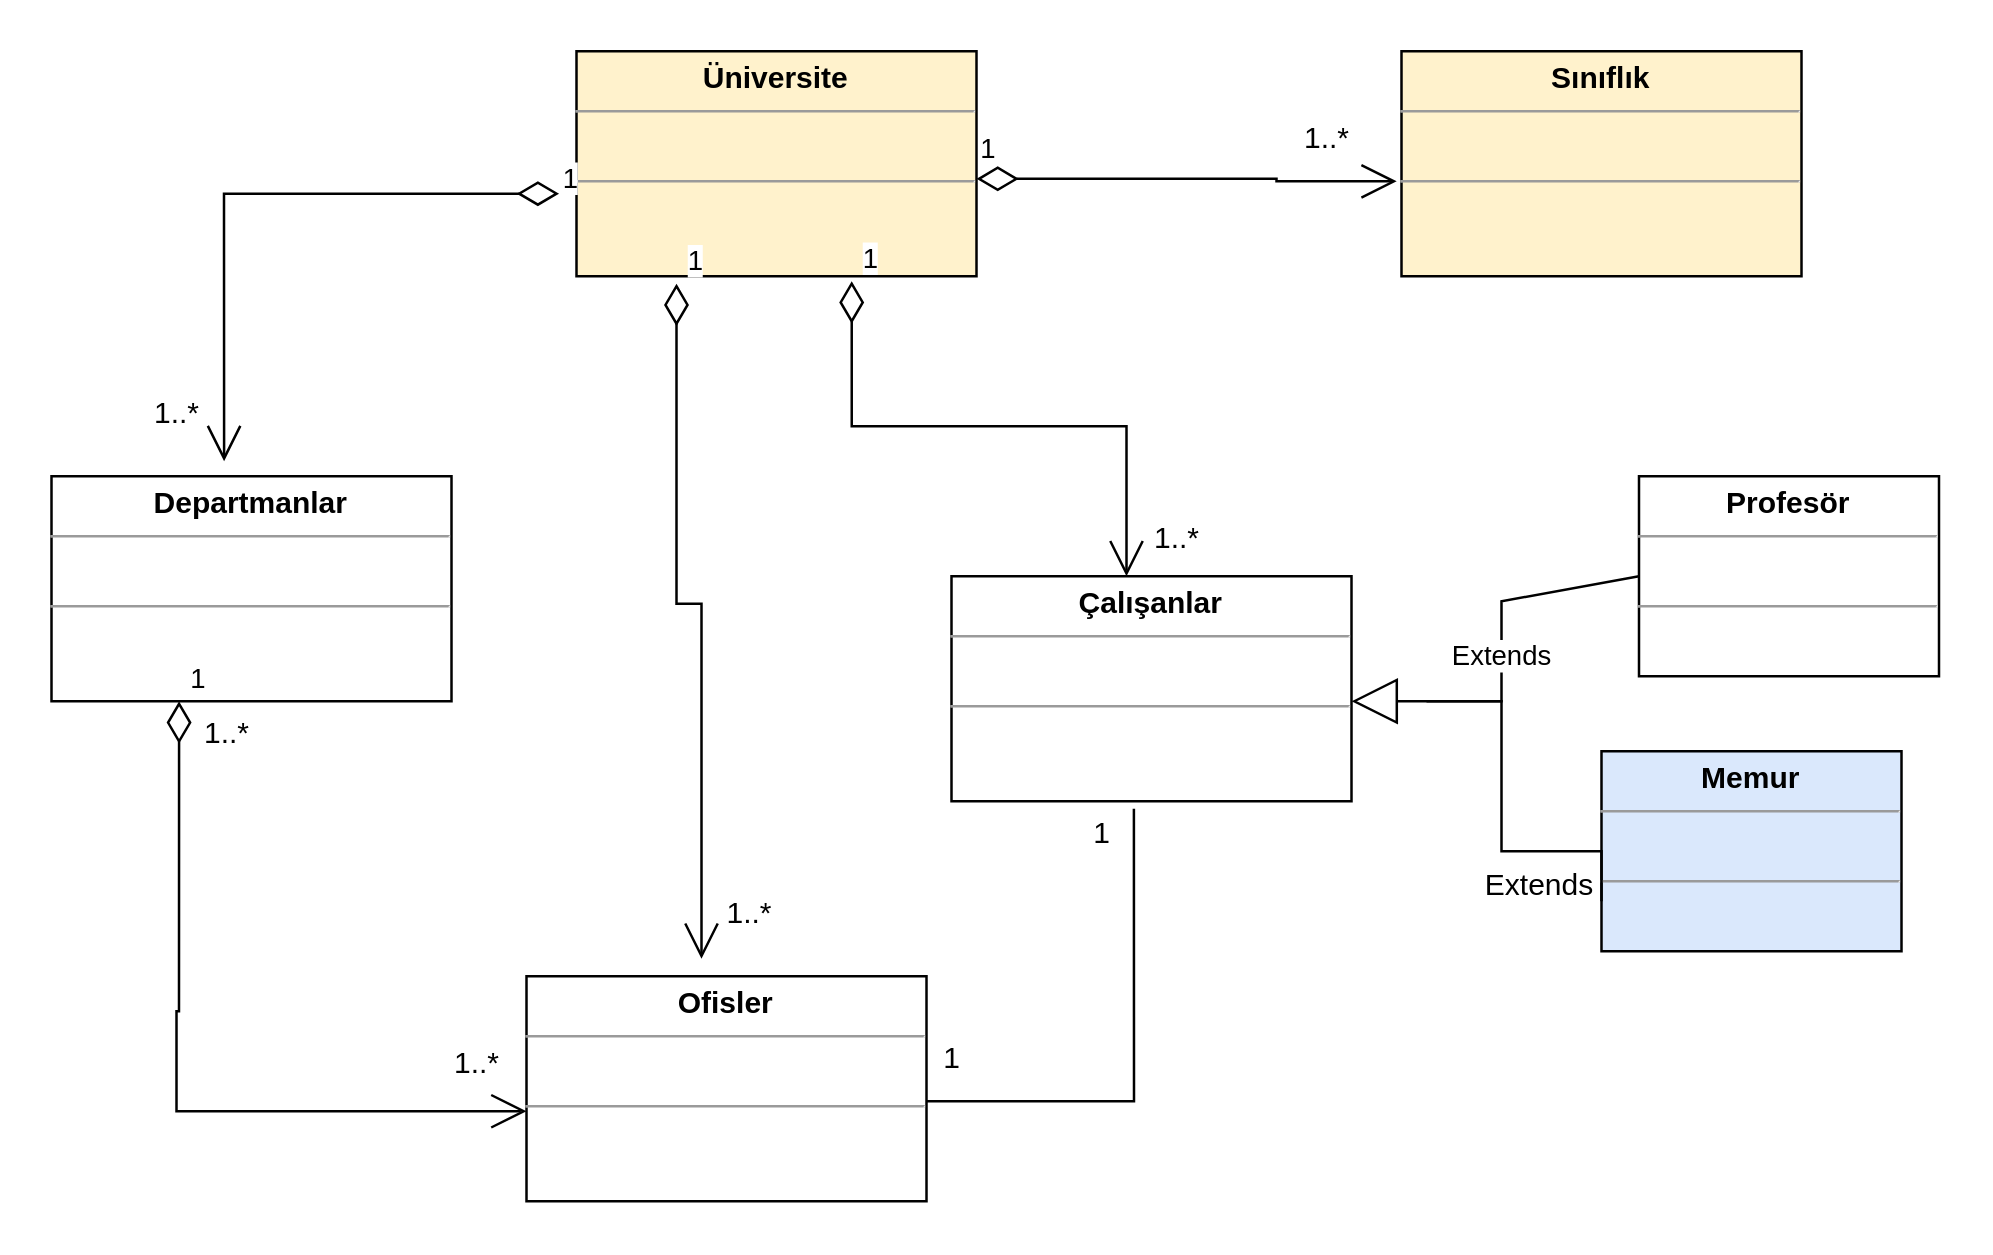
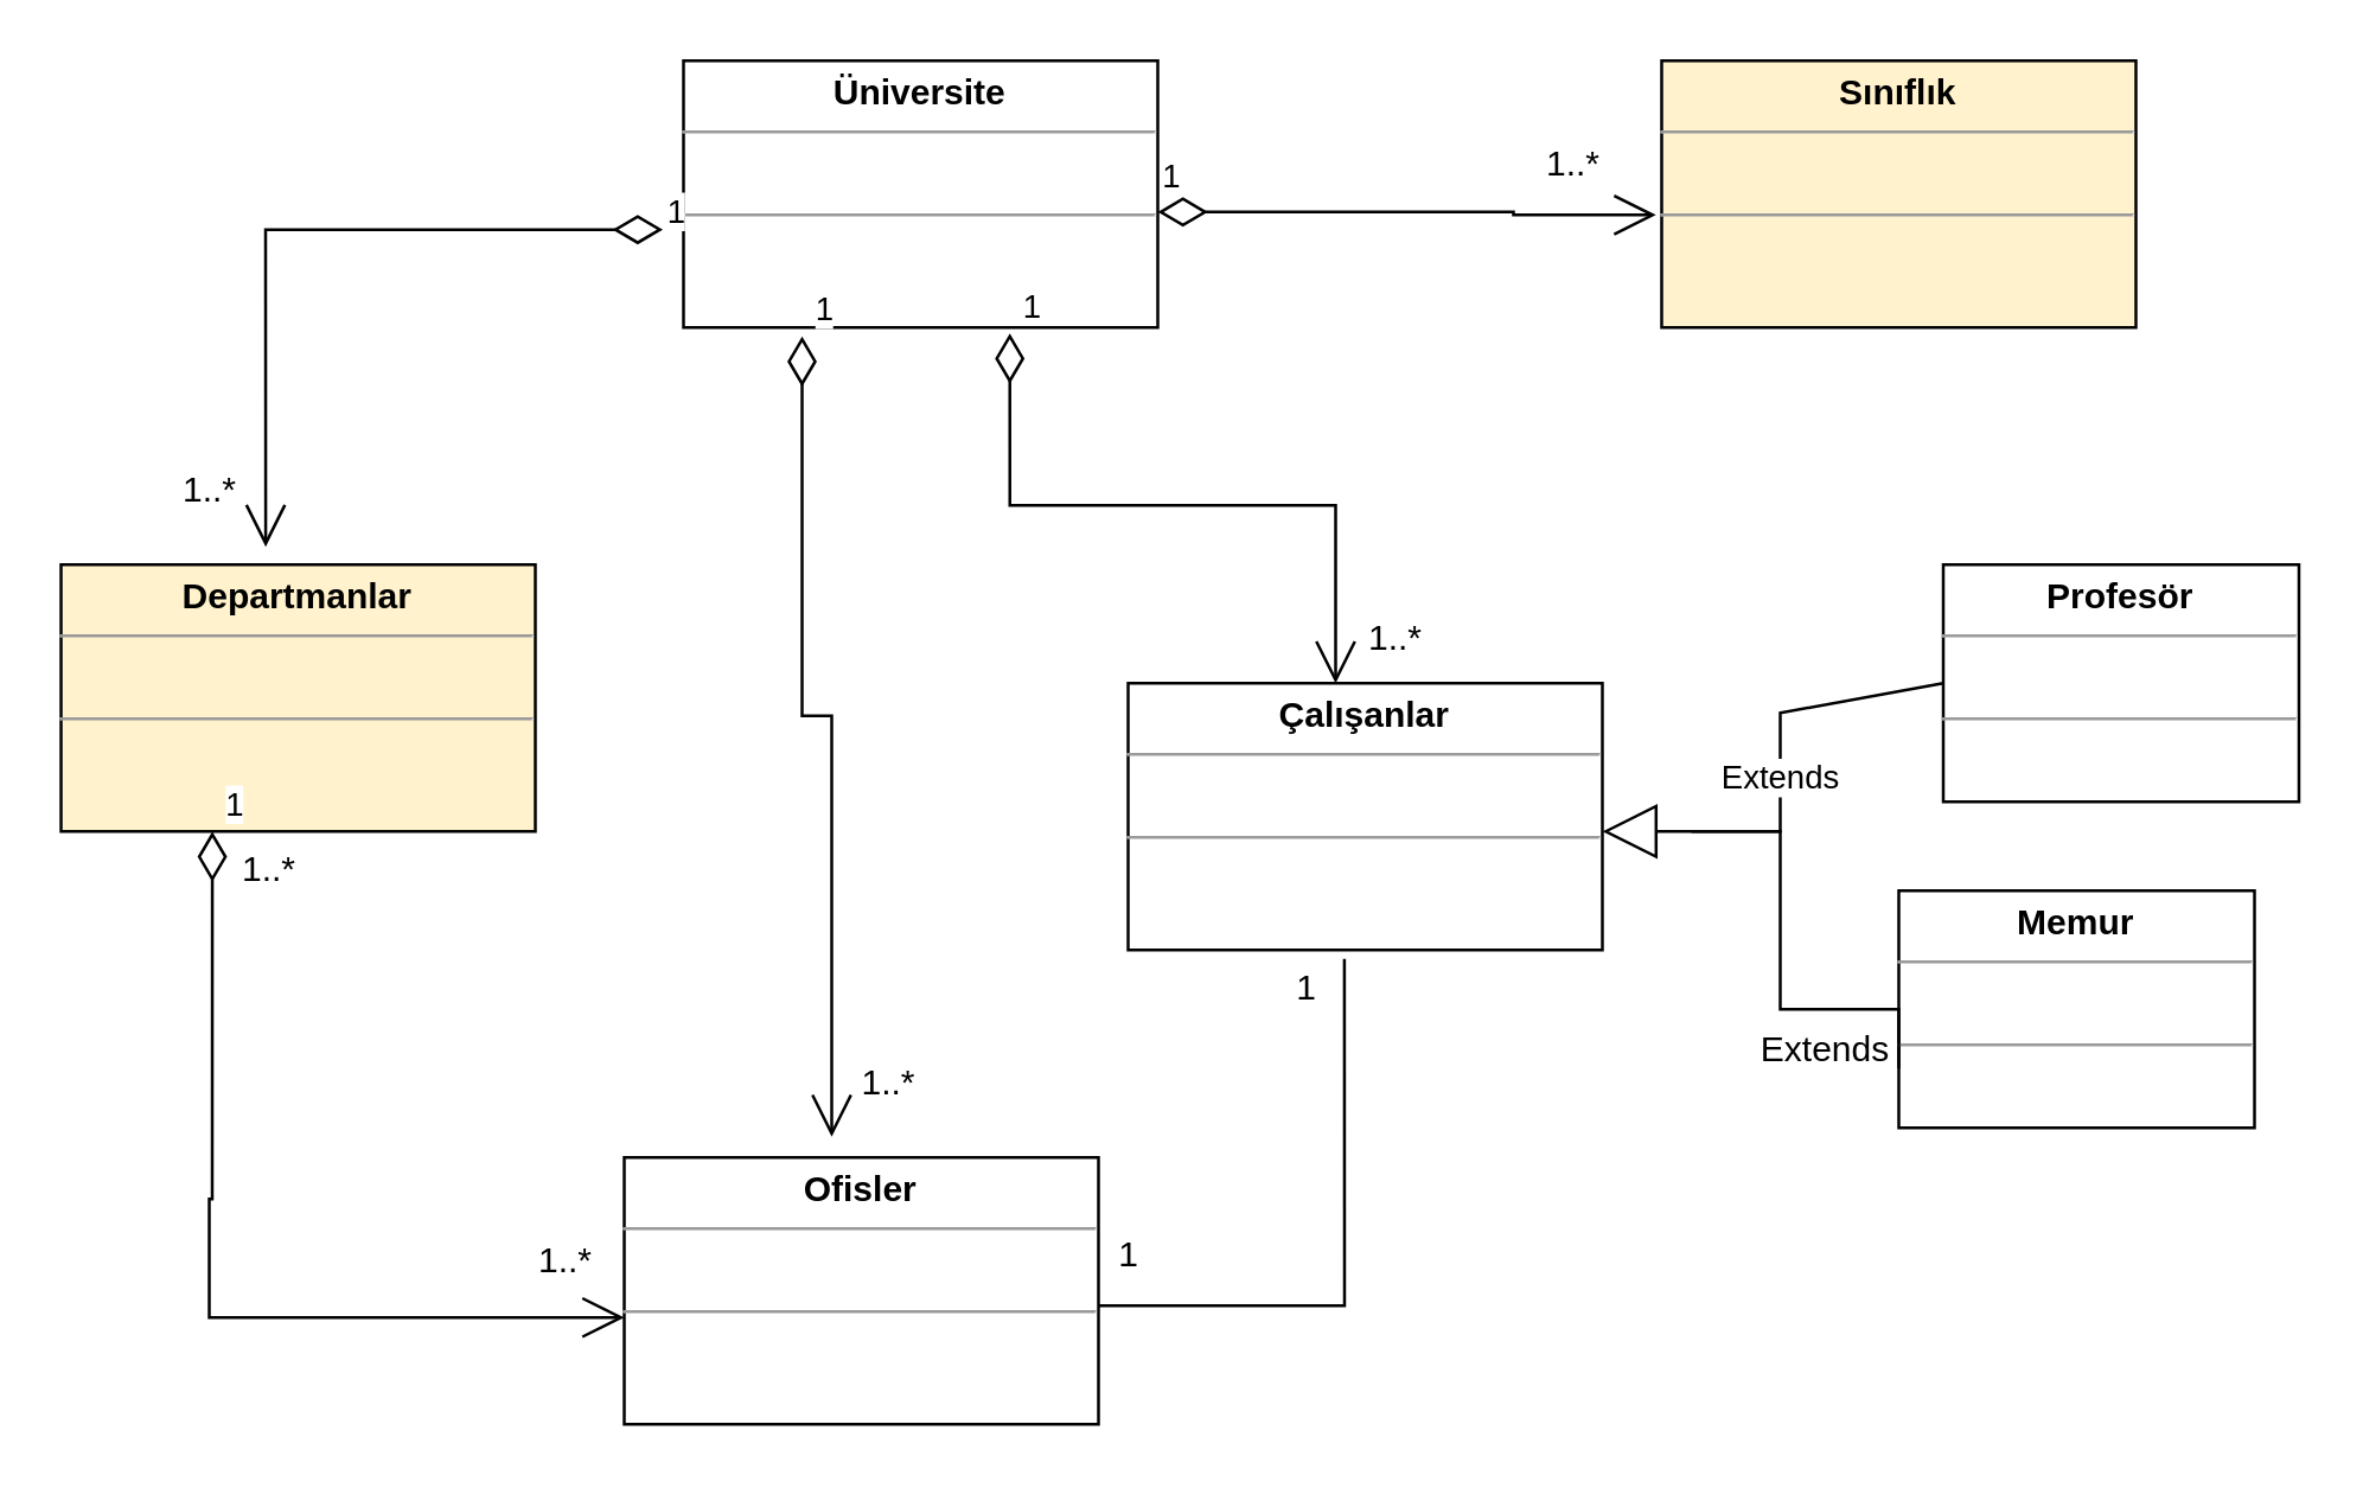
  <mxCell id="0" />
  <mxCell id="1" parent="0" />
- <mxCell id="2" value="&lt;p style=&quot;margin:0px;margin-top:4px;text-align:center;&quot;&gt;&lt;b&gt;Üniversite&lt;/b&gt;&lt;/p&gt;&lt;hr size=&quot;1&quot;&gt;&lt;p style=&quot;margin:0px;margin-left:4px;&quot;&gt;&lt;br&gt;&lt;/p&gt;&lt;hr size=&quot;1&quot;&gt;&lt;p style=&quot;margin:0px;margin-left:4px;&quot;&gt;&lt;br&gt;&lt;/p&gt;" style="verticalAlign=top;align=left;overflow=fill;fontSize=12;fontFamily=Helvetica;html=1;whiteSpace=wrap;fillColor=#fff2cc;" vertex="1" parent="1"><mxGeometry x="230" y="20" width="160" height="90" as="geometry" /></mxCell>
+ <mxCell id="2" value="&lt;p style=&quot;margin:0px;margin-top:4px;text-align:center;&quot;&gt;&lt;b&gt;Üniversite&lt;/b&gt;&lt;/p&gt;&lt;hr size=&quot;1&quot;&gt;&lt;p style=&quot;margin:0px;margin-left:4px;&quot;&gt;&lt;br&gt;&lt;/p&gt;&lt;hr size=&quot;1&quot;&gt;&lt;p style=&quot;margin:0px;margin-left:4px;&quot;&gt;&lt;br&gt;&lt;/p&gt;" style="verticalAlign=top;align=left;overflow=fill;fontSize=12;fontFamily=Helvetica;html=1;whiteSpace=wrap;" vertex="1" parent="1"><mxGeometry x="230" y="20" width="160" height="90" as="geometry" /></mxCell>
  <mxCell id="3" value="&lt;p style=&quot;margin:0px;margin-top:4px;text-align:center;&quot;&gt;&lt;b&gt;Sınıflık&lt;/b&gt;&lt;/p&gt;&lt;hr size=&quot;1&quot;&gt;&lt;p style=&quot;margin:0px;margin-left:4px;&quot;&gt;&lt;br&gt;&lt;/p&gt;&lt;hr size=&quot;1&quot;&gt;&lt;p style=&quot;margin:0px;margin-left:4px;&quot;&gt;&lt;br&gt;&lt;/p&gt;" style="verticalAlign=top;align=left;overflow=fill;fontSize=12;fontFamily=Helvetica;html=1;whiteSpace=wrap;fillColor=#fff2cc;" vertex="1" parent="1"><mxGeometry x="560" y="20" width="160" height="90" as="geometry" /></mxCell>
- <mxCell id="4" value="&lt;p style=&quot;margin:0px;margin-top:4px;text-align:center;&quot;&gt;&lt;b&gt;Departmanlar&lt;/b&gt;&lt;/p&gt;&lt;hr size=&quot;1&quot;&gt;&lt;p style=&quot;margin:0px;margin-left:4px;&quot;&gt;&lt;br&gt;&lt;/p&gt;&lt;hr size=&quot;1&quot;&gt;&lt;p style=&quot;margin:0px;margin-left:4px;&quot;&gt;&lt;br&gt;&lt;/p&gt;" style="verticalAlign=top;align=left;overflow=fill;fontSize=12;fontFamily=Helvetica;html=1;whiteSpace=wrap;" vertex="1" parent="1"><mxGeometry x="20" y="190" width="160" height="90" as="geometry" /></mxCell>
+ <mxCell id="4" value="&lt;p style=&quot;margin:0px;margin-top:4px;text-align:center;&quot;&gt;&lt;b&gt;Departmanlar&lt;/b&gt;&lt;/p&gt;&lt;hr size=&quot;1&quot;&gt;&lt;p style=&quot;margin:0px;margin-left:4px;&quot;&gt;&lt;br&gt;&lt;/p&gt;&lt;hr size=&quot;1&quot;&gt;&lt;p style=&quot;margin:0px;margin-left:4px;&quot;&gt;&lt;br&gt;&lt;/p&gt;" style="verticalAlign=top;align=left;overflow=fill;fontSize=12;fontFamily=Helvetica;html=1;whiteSpace=wrap;fillColor=#fff2cc;" vertex="1" parent="1"><mxGeometry x="20" y="190" width="160" height="90" as="geometry" /></mxCell>
  <mxCell id="5" value="&lt;p style=&quot;margin:0px;margin-top:4px;text-align:center;&quot;&gt;&lt;b&gt;Çalışanlar&lt;/b&gt;&lt;/p&gt;&lt;hr size=&quot;1&quot;&gt;&lt;p style=&quot;margin:0px;margin-left:4px;&quot;&gt;&lt;br&gt;&lt;/p&gt;&lt;hr size=&quot;1&quot;&gt;&lt;p style=&quot;margin:0px;margin-left:4px;&quot;&gt;&lt;br&gt;&lt;/p&gt;" style="verticalAlign=top;align=left;overflow=fill;fontSize=12;fontFamily=Helvetica;html=1;whiteSpace=wrap;" vertex="1" parent="1"><mxGeometry x="380" y="230" width="160" height="90" as="geometry" /></mxCell>
  <mxCell id="6" value="&lt;p style=&quot;margin:0px;margin-top:4px;text-align:center;&quot;&gt;&lt;b&gt;Ofisler&lt;/b&gt;&lt;/p&gt;&lt;hr size=&quot;1&quot;&gt;&lt;p style=&quot;margin:0px;margin-left:4px;&quot;&gt;&lt;br&gt;&lt;/p&gt;&lt;hr size=&quot;1&quot;&gt;&lt;p style=&quot;margin:0px;margin-left:4px;&quot;&gt;&lt;br&gt;&lt;/p&gt;" style="verticalAlign=top;align=left;overflow=fill;fontSize=12;fontFamily=Helvetica;html=1;whiteSpace=wrap;" vertex="1" parent="1"><mxGeometry x="210" y="390" width="160" height="90" as="geometry" /></mxCell>
  <mxCell id="7" value="1" style="endArrow=open;html=1;endSize=12;startArrow=diamondThin;startSize=14;startFill=0;edgeStyle=orthogonalEdgeStyle;align=left;verticalAlign=bottom;rounded=0;exitX=1;exitY=0.578;exitDx=0;exitDy=0;exitPerimeter=0;entryX=-0.012;entryY=0.589;entryDx=0;entryDy=0;entryPerimeter=0;" edge="1" parent="1"><mxGeometry x="-1" y="3" relative="1" as="geometry"><mxPoint x="390" y="71.02" as="sourcePoint" /><mxPoint x="558.08" y="72.01" as="targetPoint" /><Array as="points"><mxPoint x="510" y="71" /><mxPoint x="510" y="72" /></Array></mxGeometry></mxCell>
  <mxCell id="8" value="1" style="endArrow=open;html=1;endSize=12;startArrow=diamondThin;startSize=14;startFill=0;edgeStyle=orthogonalEdgeStyle;align=left;verticalAlign=bottom;rounded=0;entryX=0.494;entryY=-0.067;entryDx=0;entryDy=0;entryPerimeter=0;exitX=0.019;exitY=0.633;exitDx=0;exitDy=0;exitPerimeter=0;" edge="1" parent="1"><mxGeometry x="-1" y="3" relative="1" as="geometry"><mxPoint x="223.04" y="76.97" as="sourcePoint" /><mxPoint x="89.04" y="183.97" as="targetPoint" /><Array as="points"><mxPoint x="89" y="77" /></Array></mxGeometry></mxCell>
  <mxCell id="9" value="1" style="endArrow=open;html=1;endSize=12;startArrow=diamondThin;startSize=14;startFill=0;edgeStyle=orthogonalEdgeStyle;align=left;verticalAlign=bottom;rounded=0;exitX=0.688;exitY=1.022;exitDx=0;exitDy=0;exitPerimeter=0;" edge="1" parent="1" source="2"><mxGeometry x="-1" y="3" relative="1" as="geometry"><mxPoint x="290" y="230" as="sourcePoint" /><mxPoint x="450" y="230" as="targetPoint" /><Array as="points"><mxPoint x="340" y="170" /><mxPoint x="450" y="170" /></Array></mxGeometry></mxCell>
  <mxCell id="10" value="1" style="endArrow=open;html=1;endSize=12;startArrow=diamondThin;startSize=14;startFill=0;edgeStyle=orthogonalEdgeStyle;align=left;verticalAlign=bottom;rounded=0;exitX=0.25;exitY=1;exitDx=0;exitDy=0;" edge="1" parent="1"><mxGeometry x="-1" y="3" relative="1" as="geometry"><mxPoint x="270" y="113" as="sourcePoint" /><mxPoint x="280" y="383" as="targetPoint" /><Array as="points"><mxPoint x="270" y="241" /><mxPoint x="280" y="241" /></Array></mxGeometry></mxCell>
  <mxCell id="11" value="1" style="endArrow=open;html=1;endSize=12;startArrow=diamondThin;startSize=14;startFill=0;edgeStyle=orthogonalEdgeStyle;align=left;verticalAlign=bottom;rounded=0;exitX=0.319;exitY=0.956;exitDx=0;exitDy=0;exitPerimeter=0;" edge="1" parent="1"><mxGeometry x="-1" y="3" relative="1" as="geometry"><mxPoint x="71.04" y="280.04" as="sourcePoint" /><mxPoint x="210" y="444" as="targetPoint" /><Array as="points"><mxPoint x="71" y="404" /><mxPoint x="70" y="404" /><mxPoint x="70" y="444" /></Array></mxGeometry></mxCell>
  <mxCell id="12" value="" style="endArrow=none;html=1;rounded=0;align=center;verticalAlign=top;endFill=0;labelBackgroundColor=none;entryX=0.456;entryY=1.033;entryDx=0;entryDy=0;entryPerimeter=0;" edge="1" parent="1" target="5"><mxGeometry relative="1" as="geometry"><mxPoint x="370" y="440" as="sourcePoint" /><mxPoint x="530" y="440" as="targetPoint" /><Array as="points"><mxPoint x="453" y="440" /></Array></mxGeometry></mxCell>
  <mxCell id="13" value="1" style="text;html=1;align=center;verticalAlign=middle;resizable=0;points=[];autosize=1;strokeColor=none;fillColor=none;" vertex="1" parent="1"><mxGeometry x="365" y="408" width="30" height="30" as="geometry" /></mxCell>
  <mxCell id="14" value="&lt;p style=&quot;margin:0px;margin-top:4px;text-align:center;&quot;&gt;&lt;b&gt;Profesör&lt;/b&gt;&lt;/p&gt;&lt;hr size=&quot;1&quot;&gt;&lt;p style=&quot;margin:0px;margin-left:4px;&quot;&gt;&lt;br&gt;&lt;/p&gt;&lt;hr size=&quot;1&quot;&gt;&lt;p style=&quot;margin:0px;margin-left:4px;&quot;&gt;&lt;br&gt;&lt;/p&gt;" style="verticalAlign=top;align=left;overflow=fill;fontSize=12;fontFamily=Helvetica;html=1;whiteSpace=wrap;" vertex="1" parent="1"><mxGeometry x="655" y="190" width="120" height="80" as="geometry" /></mxCell>
- <mxCell id="15" value="&lt;p style=&quot;margin:0px;margin-top:4px;text-align:center;&quot;&gt;&lt;b&gt;Memur&lt;/b&gt;&lt;/p&gt;&lt;hr size=&quot;1&quot;&gt;&lt;p style=&quot;margin:0px;margin-left:4px;&quot;&gt;&lt;br&gt;&lt;/p&gt;&lt;hr size=&quot;1&quot;&gt;&lt;p style=&quot;margin:0px;margin-left:4px;&quot;&gt;&lt;br&gt;&lt;/p&gt;" style="verticalAlign=top;align=left;overflow=fill;fontSize=12;fontFamily=Helvetica;html=1;whiteSpace=wrap;fillColor=#dae8fc;" vertex="1" parent="1"><mxGeometry x="640" y="300" width="120" height="80" as="geometry" /></mxCell>
+ <mxCell id="15" value="&lt;p style=&quot;margin:0px;margin-top:4px;text-align:center;&quot;&gt;&lt;b&gt;Memur&lt;/b&gt;&lt;/p&gt;&lt;hr size=&quot;1&quot;&gt;&lt;p style=&quot;margin:0px;margin-left:4px;&quot;&gt;&lt;br&gt;&lt;/p&gt;&lt;hr size=&quot;1&quot;&gt;&lt;p style=&quot;margin:0px;margin-left:4px;&quot;&gt;&lt;br&gt;&lt;/p&gt;" style="verticalAlign=top;align=left;overflow=fill;fontSize=12;fontFamily=Helvetica;html=1;whiteSpace=wrap;" vertex="1" parent="1"><mxGeometry x="640" y="300" width="120" height="80" as="geometry" /></mxCell>
  <mxCell id="16" value="Extends" style="endArrow=block;endSize=16;endFill=0;html=1;rounded=0;exitX=0;exitY=0.5;exitDx=0;exitDy=0;" edge="1" parent="1" source="14"><mxGeometry width="160" relative="1" as="geometry"><mxPoint x="700" y="300" as="sourcePoint" /><mxPoint x="540" y="280" as="targetPoint" /><Array as="points"><mxPoint x="600" y="240" /><mxPoint x="600" y="280" /></Array></mxGeometry></mxCell>
  <mxCell id="17" value="" style="endArrow=none;html=1;edgeStyle=orthogonalEdgeStyle;rounded=0;" edge="1" parent="1"><mxGeometry relative="1" as="geometry"><mxPoint x="570" y="280" as="sourcePoint" /><mxPoint x="640" y="360" as="targetPoint" /><Array as="points"><mxPoint x="600" y="280" /><mxPoint x="600" y="340" /><mxPoint x="640" y="340" /></Array></mxGeometry></mxCell>
  <mxCell id="18" value="Extends" style="text;html=1;align=center;verticalAlign=middle;resizable=0;points=[];autosize=1;strokeColor=none;fillColor=none;" vertex="1" parent="1"><mxGeometry x="580" y="339" width="70" height="30" as="geometry" /></mxCell>
  <mxCell id="19" value="1" style="text;html=1;align=center;verticalAlign=middle;resizable=0;points=[];autosize=1;strokeColor=none;fillColor=none;" vertex="1" parent="1"><mxGeometry x="425" y="318" width="30" height="30" as="geometry" /></mxCell>
  <mxCell id="20" value="1..*" style="text;html=1;align=center;verticalAlign=middle;resizable=0;points=[];autosize=1;strokeColor=none;fillColor=none;" vertex="1" parent="1"><mxGeometry x="70" y="278" width="40" height="30" as="geometry" /></mxCell>
  <mxCell id="21" value="1..*" style="text;html=1;align=center;verticalAlign=middle;resizable=0;points=[];autosize=1;strokeColor=none;fillColor=none;" vertex="1" parent="1"><mxGeometry x="170" y="410" width="40" height="30" as="geometry" /></mxCell>
  <mxCell id="22" value="1..*" style="text;html=1;align=center;verticalAlign=middle;resizable=0;points=[];autosize=1;strokeColor=none;fillColor=none;" vertex="1" parent="1"><mxGeometry x="450" y="200" width="40" height="30" as="geometry" /></mxCell>
  <mxCell id="23" value="1..*" style="text;html=1;align=center;verticalAlign=middle;resizable=0;points=[];autosize=1;strokeColor=none;fillColor=none;" vertex="1" parent="1"><mxGeometry x="510" y="40" width="40" height="30" as="geometry" /></mxCell>
  <mxCell id="24" value="1..*" style="text;html=1;align=center;verticalAlign=middle;resizable=0;points=[];autosize=1;strokeColor=none;fillColor=none;" vertex="1" parent="1"><mxGeometry x="50" y="150" width="40" height="30" as="geometry" /></mxCell>
  <mxCell id="25" value="1..*" style="text;html=1;align=center;verticalAlign=middle;resizable=0;points=[];autosize=1;strokeColor=none;fillColor=none;" vertex="1" parent="1"><mxGeometry x="279" y="350" width="40" height="30" as="geometry" /></mxCell>
